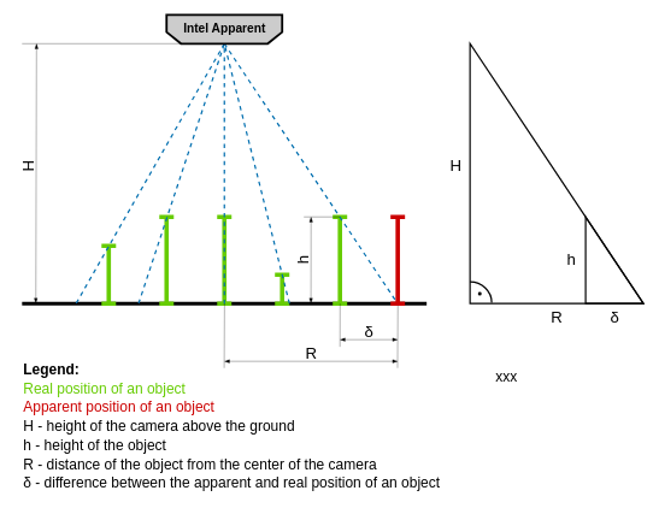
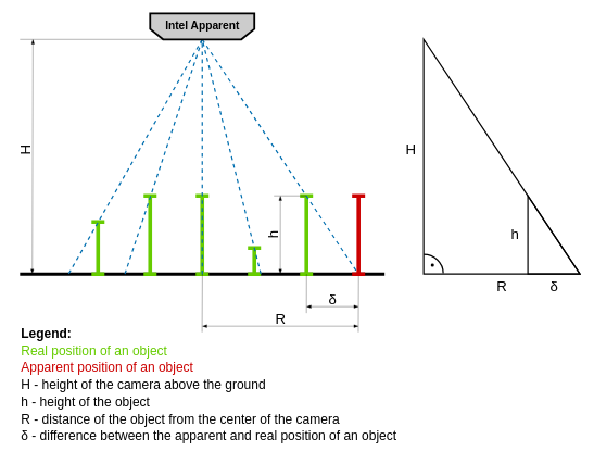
  <mxCell id="0" />
  <mxCell id="1" parent="0" />
  <mxCell id="2" value="" style="line;strokeWidth=5;html=1;comic=0;" vertex="1" parent="1"><mxGeometry x="30" y="400" width="560" height="40" as="geometry" /></mxCell>
  <mxCell id="3" value="" style="shape=crossbar;whiteSpace=wrap;html=1;rounded=1;direction=south;comic=0;fontSize=22;strokeWidth=6;strokeColor=#66CC00;" vertex="1" parent="1"><mxGeometry x="300" y="300" width="20" height="120" as="geometry" /></mxCell>
  <mxCell id="4" value="" style="shape=crossbar;whiteSpace=wrap;html=1;rounded=1;direction=south;comic=0;fontSize=22;strokeWidth=6;strokeColor=#66CC00;" vertex="1" parent="1"><mxGeometry x="380" y="380" width="20" height="40" as="geometry" /></mxCell>
  <mxCell id="5" value="" style="shape=crossbar;whiteSpace=wrap;html=1;rounded=1;direction=south;comic=0;fontSize=22;strokeWidth=6;strokeColor=#66CC00;" vertex="1" parent="1"><mxGeometry x="460" y="300" width="20" height="120" as="geometry" /></mxCell>
  <mxCell id="6" value="" style="shape=crossbar;whiteSpace=wrap;html=1;rounded=1;direction=south;comic=0;fontSize=22;strokeWidth=6;strokeColor=#66CC00;" vertex="1" parent="1"><mxGeometry x="220" y="300" width="20" height="120" as="geometry" /></mxCell>
  <mxCell id="7" value="" style="shape=crossbar;whiteSpace=wrap;html=1;rounded=1;direction=south;comic=0;fontSize=22;strokeWidth=6;strokeColor=#66CC00;" vertex="1" parent="1"><mxGeometry x="140" y="340" width="20" height="80" as="geometry" /></mxCell>
  <mxCell id="8" value="" style="endArrow=none;dashed=1;html=1;rounded=0;fontSize=22;entryX=0.5;entryY=0;entryDx=0;entryDy=0;exitX=0.5;exitY=0.514;exitDx=0;exitDy=0;exitPerimeter=0;fillColor=#1ba1e2;strokeColor=#006EAF;strokeWidth=2;" edge="1" parent="1" source="2" target="15"><mxGeometry width="50" height="50" relative="1" as="geometry"><mxPoint x="580" y="280" as="sourcePoint" /><mxPoint x="630" y="230" as="targetPoint" /></mxGeometry></mxCell>
  <mxCell id="9" value="" style="endArrow=none;dashed=1;html=1;rounded=0;fontSize=22;entryX=0.5;entryY=0;entryDx=0;entryDy=0;fillColor=#1ba1e2;strokeColor=#006EAF;strokeWidth=2;" edge="1" parent="1" target="15"><mxGeometry width="50" height="50" relative="1" as="geometry"><mxPoint x="400" y="420" as="sourcePoint" /><mxPoint x="350" y="90" as="targetPoint" /></mxGeometry></mxCell>
  <mxCell id="10" value="" style="endArrow=none;dashed=1;html=1;rounded=0;fontSize=22;entryX=0.5;entryY=0;entryDx=0;entryDy=0;exitX=0.288;exitY=0.499;exitDx=0;exitDy=0;exitPerimeter=0;fillColor=#1ba1e2;strokeColor=#006EAF;strokeWidth=2;" edge="1" parent="1" source="2" target="15"><mxGeometry width="50" height="50" relative="1" as="geometry"><mxPoint x="540" y="240" as="sourcePoint" /><mxPoint x="590" y="190" as="targetPoint" /></mxGeometry></mxCell>
  <mxCell id="11" value="" style="endArrow=none;dashed=1;html=1;rounded=0;fontSize=22;entryX=0.5;entryY=0;entryDx=0;entryDy=0;exitX=0.134;exitY=0.487;exitDx=0;exitDy=0;exitPerimeter=0;fillColor=#1ba1e2;strokeColor=#006EAF;strokeWidth=2;" edge="1" parent="1" source="2" target="15"><mxGeometry width="50" height="50" relative="1" as="geometry"><mxPoint x="600" y="270" as="sourcePoint" /><mxPoint x="430" y="90" as="targetPoint" /></mxGeometry></mxCell>
  <mxCell id="12" value="" style="endArrow=none;dashed=1;html=1;rounded=0;fontSize=22;exitX=0.5;exitY=0;exitDx=0;exitDy=0;entryX=0.928;entryY=0.499;entryDx=0;entryDy=0;entryPerimeter=0;fillColor=#1ba1e2;strokeColor=#006EAF;strokeWidth=2;" edge="1" parent="1" source="15" target="2"><mxGeometry width="50" height="50" relative="1" as="geometry"><mxPoint x="350" y="80" as="sourcePoint" /><mxPoint x="590" y="190" as="targetPoint" /></mxGeometry></mxCell>
  <mxCell id="13" value="" style="endArrow=blockThin;startArrow=blockThin;html=1;rounded=0;fontSize=22;strokeWidth=0.5;startFill=1;endFill=1;exitX=0.034;exitY=0.495;exitDx=0;exitDy=0;exitPerimeter=0;" edge="1" parent="1" source="2"><mxGeometry width="50" height="50" relative="1" as="geometry"><mxPoint x="50" y="400" as="sourcePoint" /><mxPoint x="50" y="60" as="targetPoint" /></mxGeometry></mxCell>
  <mxCell id="14" value="" style="endArrow=none;html=1;rounded=0;fontSize=22;entryX=0.875;entryY=0;entryDx=0;entryDy=0;entryPerimeter=0;strokeWidth=0.5;" edge="1" parent="1" target="15"><mxGeometry width="50" height="50" relative="1" as="geometry"><mxPoint x="30" y="60" as="sourcePoint" /><mxPoint x="390" y="180" as="targetPoint" /></mxGeometry></mxCell>
  <mxCell id="15" value="" style="shape=loopLimit;whiteSpace=wrap;html=1;comic=0;rotation=-180;size=20;fillColor=#CCCCCC;strokeWidth=3;" vertex="1" parent="1"><mxGeometry x="230" y="20" width="160" height="40" as="geometry" /></mxCell>
  <mxCell id="16" value="&lt;b&gt;&lt;font style=&quot;font-size: 17px;&quot;&gt;Intel Apparent&lt;/font&gt;&lt;/b&gt;" style="text;html=1;align=center;verticalAlign=middle;resizable=0;points=[];autosize=1;strokeColor=none;fillColor=none;" vertex="1" parent="1"><mxGeometry x="235" y="25" width="150" height="30" as="geometry" /></mxCell>
  <mxCell id="17" value="H" style="text;html=1;align=center;verticalAlign=middle;resizable=0;points=[];autosize=1;strokeColor=none;fillColor=none;fontSize=22;rotation=-90;" vertex="1" parent="1"><mxGeometry x="20" y="210" width="40" height="40" as="geometry" /></mxCell>
  <mxCell id="18" value="" style="endArrow=none;html=1;rounded=0;fontSize=22;strokeWidth=0.5;entryX=0;entryY=0.5;entryDx=0;entryDy=0;entryPerimeter=0;" edge="1" parent="1" target="5"><mxGeometry width="50" height="50" relative="1" as="geometry"><mxPoint x="420" y="300" as="sourcePoint" /><mxPoint x="440" y="190" as="targetPoint" /></mxGeometry></mxCell>
  <mxCell id="19" value="" style="endArrow=blockThin;startArrow=blockThin;html=1;rounded=0;fontSize=22;strokeWidth=0.5;startFill=1;endFill=1;exitX=0.714;exitY=0.496;exitDx=0;exitDy=0;exitPerimeter=0;" edge="1" parent="1" source="2"><mxGeometry width="50" height="50" relative="1" as="geometry"><mxPoint x="440" y="400" as="sourcePoint" /><mxPoint x="430" y="300" as="targetPoint" /></mxGeometry></mxCell>
  <mxCell id="20" value="h" style="text;html=1;align=center;verticalAlign=middle;resizable=0;points=[];autosize=1;strokeColor=none;fillColor=none;fontSize=22;rotation=-90;" vertex="1" parent="1"><mxGeometry x="400" y="340" width="40" height="40" as="geometry" /></mxCell>
  <mxCell id="21" value="" style="endArrow=none;html=1;rounded=0;fontSize=22;strokeWidth=0.5;entryX=0.499;entryY=0.518;entryDx=0;entryDy=0;entryPerimeter=0;" edge="1" parent="1"><mxGeometry width="50" height="50" relative="1" as="geometry"><mxPoint x="470" y="480" as="sourcePoint" /><mxPoint x="470.15" y="420" as="targetPoint" /></mxGeometry></mxCell>
  <mxCell id="22" value="" style="endArrow=none;html=1;rounded=0;fontSize=22;strokeWidth=0.5;entryX=0.499;entryY=0.518;entryDx=0;entryDy=0;entryPerimeter=0;" edge="1" parent="1"><mxGeometry width="50" height="50" relative="1" as="geometry"><mxPoint x="549.71" y="509.28" as="sourcePoint" /><mxPoint x="550.15" y="420" as="targetPoint" /></mxGeometry></mxCell>
  <mxCell id="23" value="" style="endArrow=blockThin;startArrow=blockThin;html=1;rounded=0;fontSize=22;strokeWidth=0.5;startFill=1;endFill=1;" edge="1" parent="1"><mxGeometry width="50" height="50" relative="1" as="geometry"><mxPoint x="310" y="500" as="sourcePoint" /><mxPoint x="550" y="500" as="targetPoint" /></mxGeometry></mxCell>
  <mxCell id="24" value="" style="endArrow=blockThin;startArrow=blockThin;html=1;rounded=0;fontSize=22;strokeWidth=0.5;startFill=1;endFill=1;" edge="1" parent="1"><mxGeometry width="50" height="50" relative="1" as="geometry"><mxPoint x="550" y="470" as="sourcePoint" /><mxPoint x="470" y="470" as="targetPoint" /></mxGeometry></mxCell>
  <mxCell id="25" value="" style="endArrow=none;html=1;rounded=0;fontSize=22;strokeWidth=0.5;entryX=0.499;entryY=0.518;entryDx=0;entryDy=0;entryPerimeter=0;" edge="1" parent="1"><mxGeometry width="50" height="50" relative="1" as="geometry"><mxPoint x="309.78" y="509.28" as="sourcePoint" /><mxPoint x="310.22" y="420" as="targetPoint" /></mxGeometry></mxCell>
  <mxCell id="26" value="R" style="text;html=1;align=center;verticalAlign=middle;resizable=0;points=[];autosize=1;strokeColor=none;fillColor=none;fontSize=22;rotation=0;" vertex="1" parent="1"><mxGeometry x="410" y="470" width="40" height="40" as="geometry" /></mxCell>
  <mxCell id="27" value="δ" style="text;html=1;align=center;verticalAlign=middle;resizable=0;points=[];autosize=1;strokeColor=none;fillColor=none;fontSize=22;rotation=0;" vertex="1" parent="1"><mxGeometry x="490" y="440" width="40" height="40" as="geometry" /></mxCell>
  <mxCell id="28" value="" style="verticalLabelPosition=bottom;verticalAlign=top;html=1;shape=mxgraph.basic.orthogonal_triangle;shadow=0;comic=0;sketch=0;fontSize=22;strokeColor=default;strokeWidth=2;fillColor=none;" vertex="1" parent="1"><mxGeometry x="810" y="300" width="80" height="120" as="geometry" /></mxCell>
  <mxCell id="29" value="" style="verticalLabelPosition=bottom;verticalAlign=top;html=1;shape=mxgraph.basic.orthogonal_triangle;shadow=0;comic=0;sketch=0;fontSize=22;strokeColor=default;strokeWidth=2;fillColor=none;" vertex="1" parent="1"><mxGeometry x="650" y="60" width="240" height="360" as="geometry" /></mxCell>
  <mxCell id="30" value="H" style="text;html=1;align=center;verticalAlign=middle;resizable=0;points=[];autosize=1;strokeColor=none;fillColor=none;fontSize=22;rotation=0;" vertex="1" parent="1"><mxGeometry x="610" y="210" width="40" height="40" as="geometry" /></mxCell>
  <mxCell id="31" value="R" style="text;html=1;align=center;verticalAlign=middle;resizable=0;points=[];autosize=1;strokeColor=none;fillColor=none;fontSize=22;rotation=0;" vertex="1" parent="1"><mxGeometry x="750" y="420" width="40" height="40" as="geometry" /></mxCell>
  <mxCell id="32" value="δ" style="text;html=1;align=center;verticalAlign=middle;resizable=0;points=[];autosize=1;strokeColor=none;fillColor=none;fontSize=22;rotation=0;" vertex="1" parent="1"><mxGeometry x="830" y="420" width="40" height="40" as="geometry" /></mxCell>
  <mxCell id="33" value="h" style="text;html=1;align=center;verticalAlign=middle;resizable=0;points=[];autosize=1;strokeColor=none;fillColor=none;fontSize=22;rotation=0;" vertex="1" parent="1"><mxGeometry x="770" y="340" width="40" height="40" as="geometry" /></mxCell>
  <mxCell id="34" value="" style="verticalLabelPosition=bottom;verticalAlign=top;html=1;shape=mxgraph.basic.arc;startAngle=0;endAngle=0.25;shadow=0;comic=0;sketch=0;fontSize=22;strokeColor=default;strokeWidth=2;fillColor=none;" vertex="1" parent="1"><mxGeometry x="620" y="390" width="60" height="57.5" as="geometry" /></mxCell>
  <mxCell id="35" value="" style="ellipse;whiteSpace=wrap;html=1;aspect=fixed;shadow=0;comic=0;sketch=0;fontSize=22;strokeColor=none;strokeWidth=2;fillColor=#000000;" vertex="1" parent="1"><mxGeometry x="661" y="404" width="5" height="5" as="geometry" /></mxCell>
  <mxCell id="36" value="&lt;font style=&quot;font-size: 20px;&quot;&gt;&lt;span style=&quot;&quot;&gt;&lt;b&gt;Legend:&lt;/b&gt;&lt;br&gt;&lt;font color=&quot;#66cc00&quot;&gt;Real position of an object&lt;/font&gt;&lt;br&gt;&lt;font color=&quot;#cc0000&quot;&gt;Apparent position of an object&lt;br&gt;&lt;/font&gt;H - height of the camera above the ground&lt;/span&gt;&lt;br&gt;&lt;span style=&quot;&quot;&gt;h - height of the object&lt;/span&gt;&lt;br&gt;&lt;span style=&quot;&quot;&gt;R - distance of the object from the center of the camera&lt;/span&gt;&lt;br&gt;&lt;span style=&quot;text-align: center;&quot;&gt;&lt;font style=&quot;font-size: 20px;&quot;&gt;δ - difference between the apparent and real position of an object&lt;/font&gt;&lt;/span&gt;&lt;br&gt;&lt;/font&gt;" style="text;html=1;align=left;verticalAlign=middle;resizable=0;points=[];autosize=1;strokeColor=none;fillColor=none;fontSize=22;" vertex="1" parent="1"><mxGeometry x="30" y="490" width="600" height="200" as="geometry" /></mxCell>
  <mxCell id="37" value="" style="shape=crossbar;whiteSpace=wrap;html=1;rounded=1;direction=south;comic=0;fontSize=22;strokeColor=#CC0000;strokeWidth=6;fillColor=#CCCCCC;perimeterSpacing=0;shadow=0;sketch=0;" vertex="1" parent="1"><mxGeometry x="540" y="300" width="20" height="120" as="geometry" /></mxCell>
- <mxCell id="38" value="&lt;font color=&quot;#000000&quot;&gt;xxx&lt;/font&gt;" style="text;html=1;align=center;verticalAlign=middle;resizable=0;points=[];autosize=1;strokeColor=none;fillColor=none;fontSize=20;fontColor=#CC0000;" vertex="1" parent="1"><mxGeometry x="675" y="500" width="50" height="40" as="geometry" /></mxCell>
